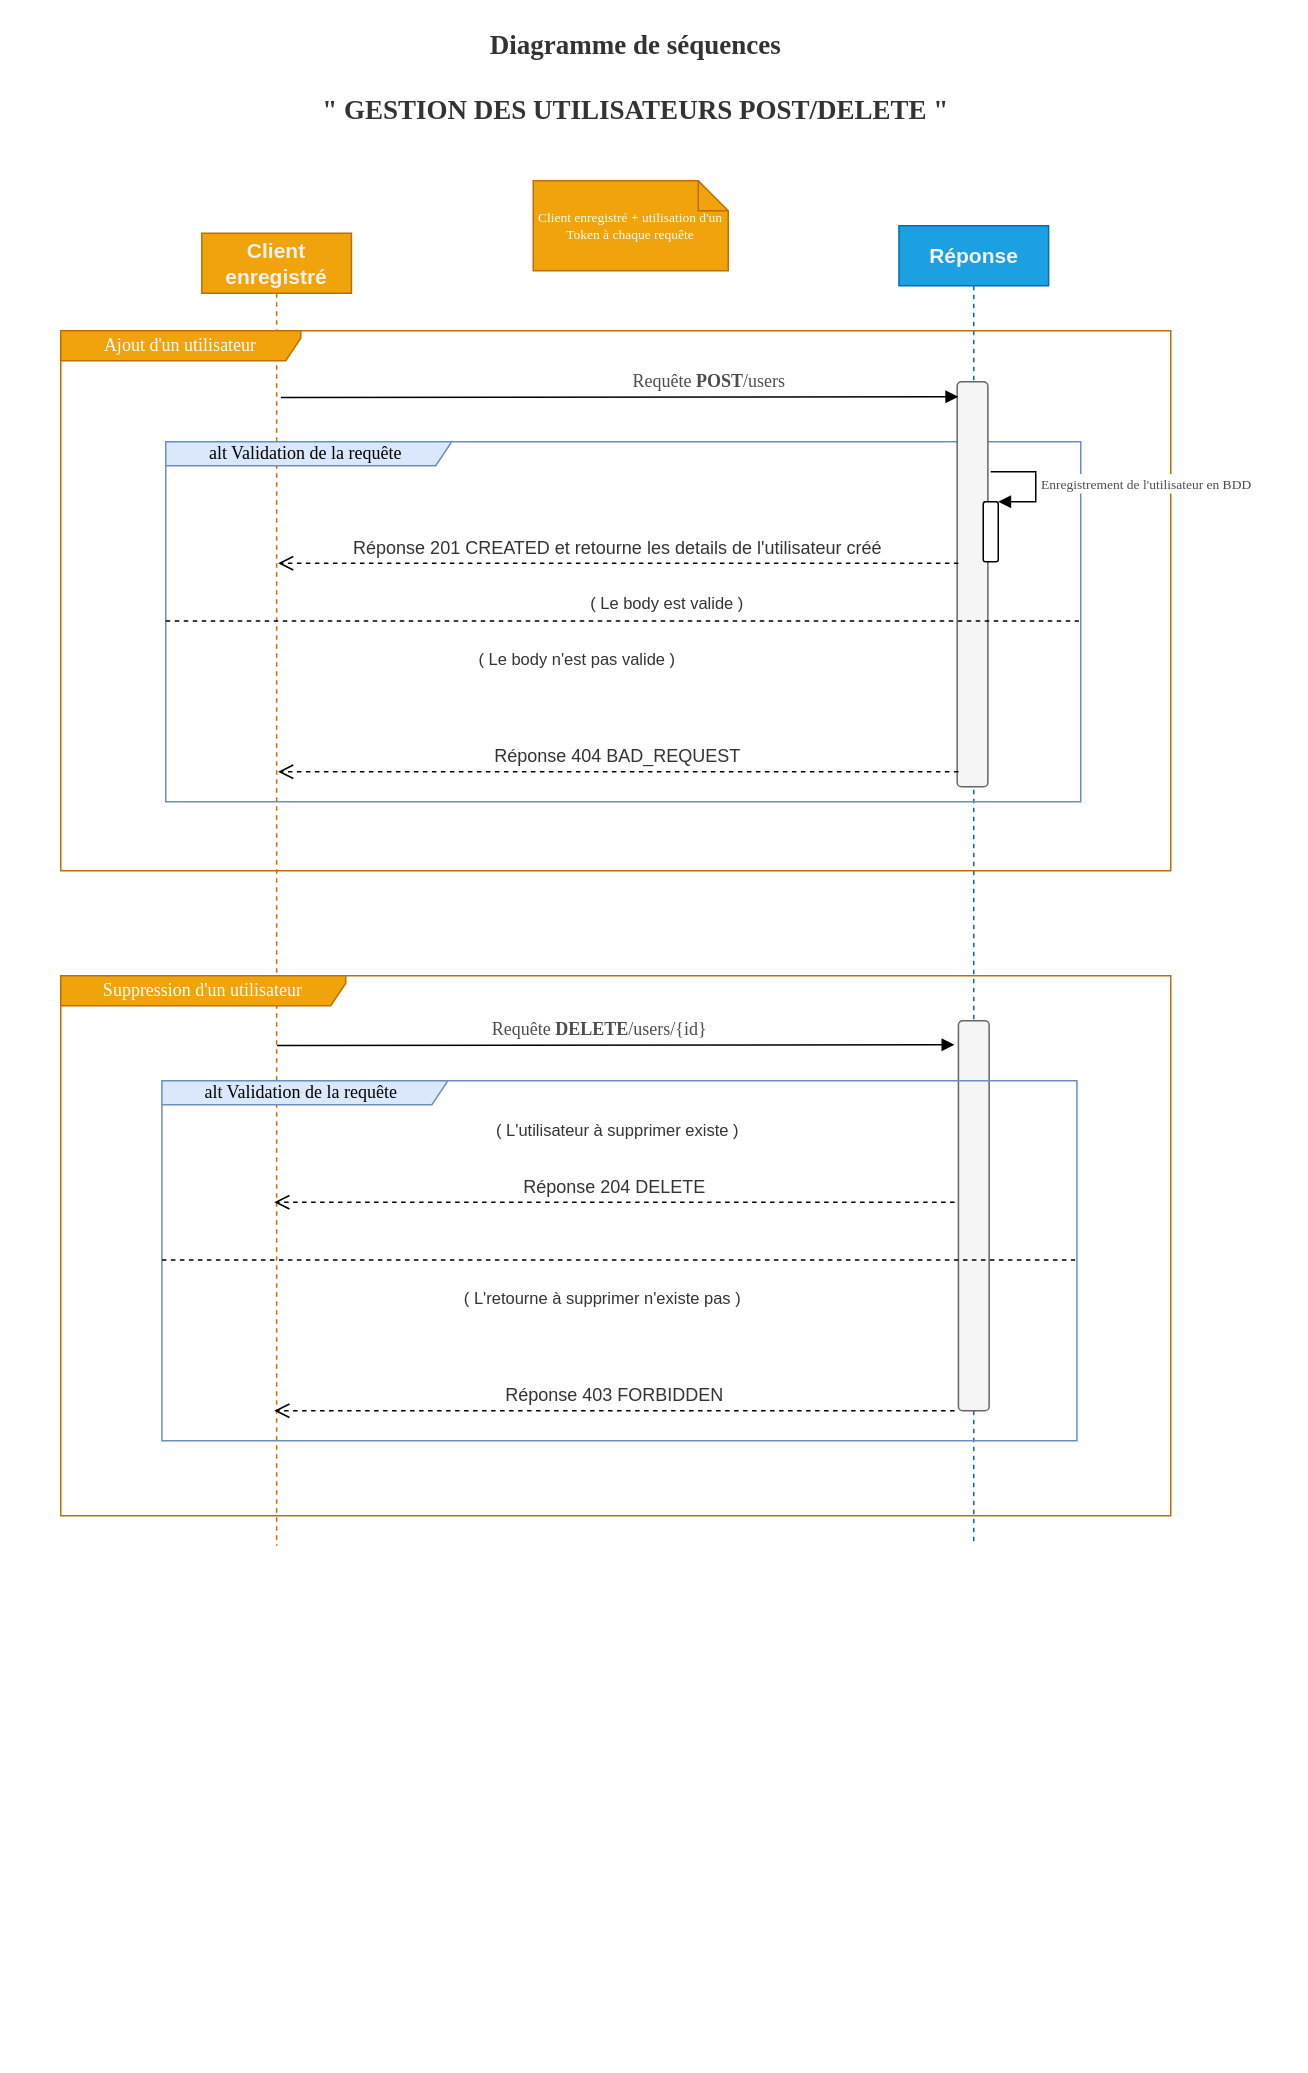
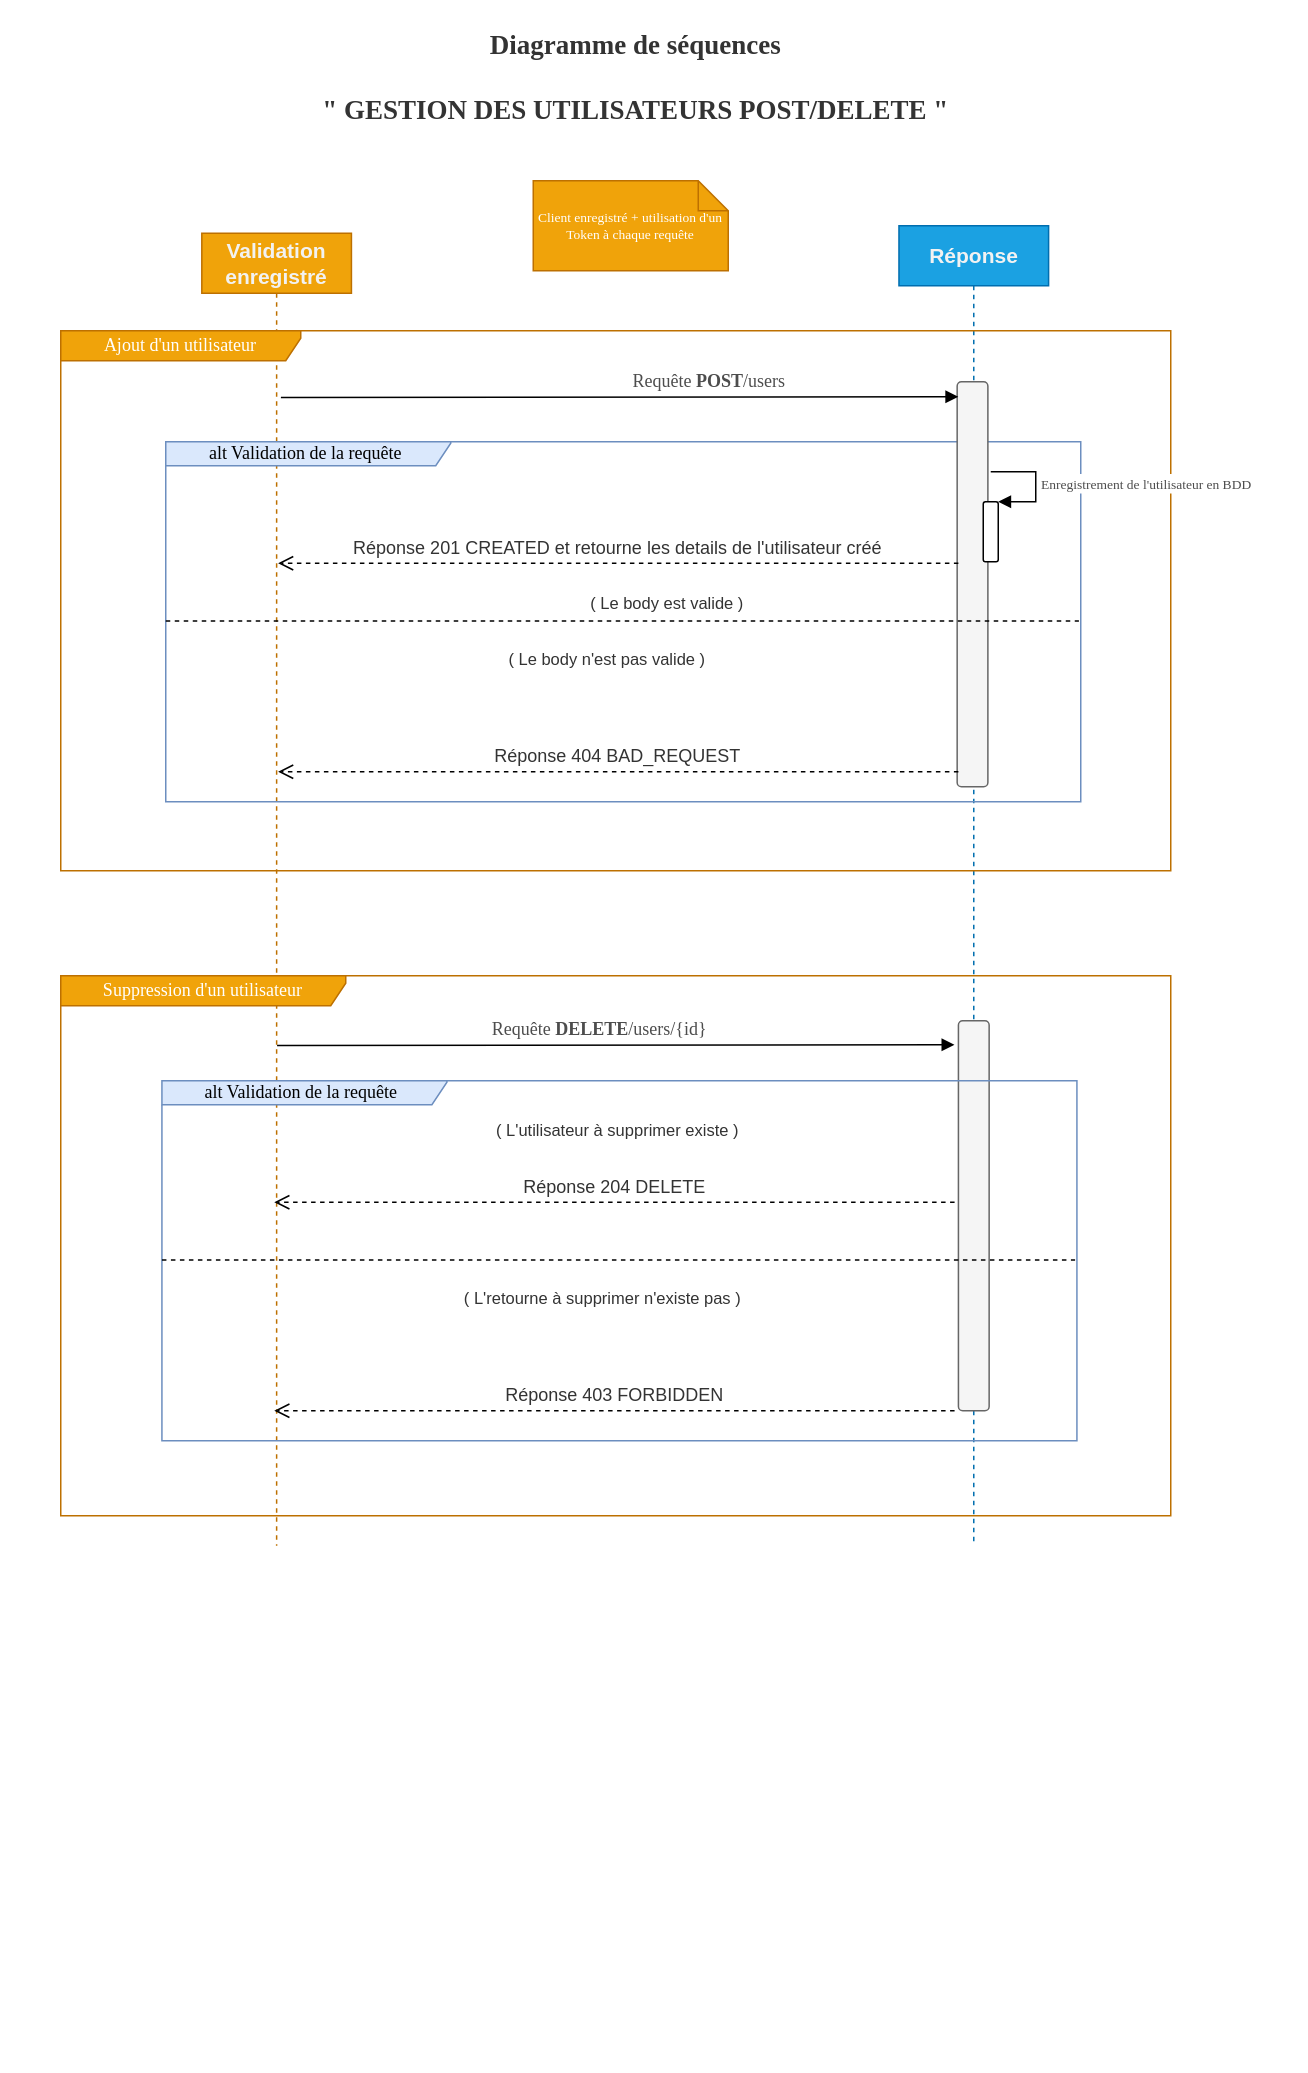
  <mxCell id="0" />
  <mxCell id="1" parent="0" />
  <mxCell id="2" value="Diagramme de séquences&lt;br&gt;&lt;br&gt;&quot; GESTION DES UTILISATEURS POST/DELETE &quot;" style="text;html=1;strokeColor=none;fillColor=none;align=center;verticalAlign=middle;whiteSpace=wrap;rounded=0;labelBackgroundColor=default;fontFamily=Verdana;fontSize=18;fontColor=#333333;fontStyle=1" parent="1" vertex="1"><mxGeometry x="155" y="20" width="536.5" height="63.75" as="geometry" /></mxCell>
  <mxCell id="3" value="" style="group" parent="1" vertex="1" connectable="0"><mxGeometry x="20" y="150" width="830" height="1210" as="geometry" /></mxCell>
  <mxCell id="4" value="&lt;font color=&quot;#f2f2f2&quot;&gt;&lt;span style=&quot;font-size: 14px;&quot;&gt;&lt;b&gt;Réponse&lt;/b&gt;&lt;/span&gt;&lt;/font&gt;" style="shape=umlLifeline;perimeter=lifelinePerimeter;whiteSpace=wrap;html=1;container=1;collapsible=0;recursiveResize=0;outlineConnect=0;fillColor=#1ba1e2;fontColor=#ffffff;strokeColor=#006EAF;" parent="3" vertex="1"><mxGeometry x="578.81" width="99.75" height="880" as="geometry" /></mxCell>
- <mxCell id="5" value="&lt;b&gt;&lt;font style=&quot;font-size: 14px;&quot; color=&quot;#f2f2f2&quot;&gt;Client&lt;br&gt;enregistré&lt;br&gt;&lt;/font&gt;&lt;/b&gt;" style="shape=umlLifeline;perimeter=lifelinePerimeter;whiteSpace=wrap;html=1;container=1;collapsible=0;recursiveResize=0;outlineConnect=0;fillColor=#f0a30a;fontColor=#000000;strokeColor=#BD7000;" parent="3" vertex="1"><mxGeometry x="114.04" y="5" width="99.75" height="875" as="geometry" /></mxCell>
+ <mxCell id="5" value="&lt;b&gt;&lt;font style=&quot;font-size: 14px;&quot; color=&quot;#f2f2f2&quot;&gt;Validation&lt;br&gt;enregistré&lt;br&gt;&lt;/font&gt;&lt;/b&gt;" style="shape=umlLifeline;perimeter=lifelinePerimeter;whiteSpace=wrap;html=1;container=1;collapsible=0;recursiveResize=0;outlineConnect=0;fillColor=#f0a30a;fontColor=#000000;strokeColor=#BD7000;" parent="3" vertex="1"><mxGeometry x="114.04" y="5" width="99.75" height="875" as="geometry" /></mxCell>
  <mxCell id="6" value="&lt;font style=&quot;font-size: 9px;&quot; color=&quot;#ffffff&quot;&gt;Client enregistré + utilisation d'un&lt;br&gt;Token à chaque requête&lt;br&gt;&lt;/font&gt;" style="shape=note;size=20;whiteSpace=wrap;html=1;rounded=1;fontFamily=Verdana;fontSize=9;fillColor=#f0a30a;strokeColor=#BD7000;fontColor=#000000;" parent="3" vertex="1"><mxGeometry x="335" y="-30" width="130" height="60" as="geometry" /></mxCell>
  <mxCell id="7" value="&lt;font color=&quot;#ffffff&quot;&gt;Ajout d'un utilisateur&lt;/font&gt;" style="shape=umlFrame;whiteSpace=wrap;html=1;rounded=1;fontFamily=Verdana;fontSize=12;width=160;height=20;fillColor=#f0a30a;strokeColor=#BD7000;fontColor=#000000;" parent="3" vertex="1"><mxGeometry x="20" y="70" width="740" height="360" as="geometry" /></mxCell>
  <mxCell id="8" value="&lt;font color=&quot;#ffffff&quot;&gt;Suppression d'un utilisateur&lt;/font&gt;" style="shape=umlFrame;whiteSpace=wrap;html=1;rounded=1;fontFamily=Verdana;fontSize=12;width=190;height=20;fillColor=#f0a30a;strokeColor=#BD7000;fontColor=#000000;" vertex="1" parent="3"><mxGeometry x="20" y="500" width="740" height="360" as="geometry" /></mxCell>
  <mxCell id="9" value="&lt;font style=&quot;border-color: var(--border-color); font-family: Helvetica; font-size: 14px;&quot; color=&quot;#333333&quot;&gt;&amp;nbsp;&lt;/font&gt;&lt;font color=&quot;#4d4d4d&quot;&gt;Requête &lt;b&gt;DELETE&lt;/b&gt;/users/{id}&lt;/font&gt;" style="text;html=1;align=center;verticalAlign=middle;resizable=0;points=[];autosize=1;strokeColor=none;fillColor=none;fontFamily=Verdana;" vertex="1" parent="3"><mxGeometry x="277.45" y="520" width="200" height="30" as="geometry" /></mxCell>
  <mxCell id="10" value="" style="html=1;verticalAlign=bottom;endArrow=block;rounded=0;fontSize=14;fontColor=#F2F2F2;startSize=11;exitX=1.083;exitY=0.006;exitDx=0;exitDy=0;exitPerimeter=0;" edge="1" parent="3"><mxGeometry width="80" relative="1" as="geometry"><mxPoint x="164.222" y="546.52" as="sourcePoint" /><mxPoint x="615.783" y="546" as="targetPoint" /></mxGeometry></mxCell>
  <mxCell id="11" value="" style="html=1;points=[];perimeter=orthogonalPerimeter;fontSize=14;fillColor=#f5f5f5;strokeColor=#666666;rounded=1;arcSize=14;fontColor=#333333;" parent="3" vertex="1"><mxGeometry x="618.45" y="530" width="20.48" height="260" as="geometry" /></mxCell>
  <mxCell id="12" value="alt Validation de la requête&amp;nbsp;" style="shape=umlFrame;whiteSpace=wrap;html=1;rounded=1;fontFamily=Verdana;fontSize=12;width=190;height=16;fillColor=#dae8fc;strokeColor=#6c8ebf;" vertex="1" parent="3"><mxGeometry x="87.45" y="570" width="610" height="240" as="geometry" /></mxCell>
  <mxCell id="13" value="&lt;font style=&quot;font-size: 12px;&quot; color=&quot;#333333&quot;&gt;Réponse 204 DELETE&lt;/font&gt;" style="html=1;verticalAlign=bottom;endArrow=open;dashed=1;endSize=8;rounded=0;fontSize=14;fontColor=#F0A30A;entryX=0.9;entryY=0.4;entryDx=0;entryDy=0;entryPerimeter=0;" edge="1" parent="3"><mxGeometry relative="1" as="geometry"><mxPoint x="615.893" y="651" as="sourcePoint" /><mxPoint x="162.353" y="651" as="targetPoint" /></mxGeometry></mxCell>
  <mxCell id="14" value="" style="endArrow=none;dashed=1;html=1;rounded=0;fontFamily=Verdana;fontSize=9;fontColor=#4D4D4D;exitX=0;exitY=0.71;exitDx=0;exitDy=0;exitPerimeter=0;entryX=0.998;entryY=0.71;entryDx=0;entryDy=0;entryPerimeter=0;" edge="1" parent="3"><mxGeometry width="50" height="50" relative="1" as="geometry"><mxPoint x="87.45" y="689.58" as="sourcePoint" /><mxPoint x="696.23" y="689.58" as="targetPoint" /></mxGeometry></mxCell>
  <mxCell id="15" value="&lt;font style=&quot;font-size: 12px;&quot; color=&quot;#333333&quot;&gt;Réponse 403 FORBIDDEN&lt;/font&gt;" style="html=1;verticalAlign=bottom;endArrow=open;dashed=1;endSize=8;rounded=0;fontSize=14;fontColor=#F0A30A;entryX=0.9;entryY=0.4;entryDx=0;entryDy=0;entryPerimeter=0;" edge="1" parent="3"><mxGeometry relative="1" as="geometry"><mxPoint x="615.893" y="790" as="sourcePoint" /><mxPoint x="162.353" y="790" as="targetPoint" /></mxGeometry></mxCell>
  <mxCell id="16" value="&lt;span style=&quot;color: rgb(51, 51, 51); font-family: Helvetica; font-size: 11px;&quot;&gt;( L'utilisateur à supprimer existe )&lt;/span&gt;" style="text;html=1;align=center;verticalAlign=middle;resizable=0;points=[];autosize=1;strokeColor=none;fillColor=none;fontFamily=Verdana;" vertex="1" parent="3"><mxGeometry x="296.01" y="588" width="190" height="30" as="geometry" /></mxCell>
  <mxCell id="17" value="&lt;span style=&quot;color: rgb(51, 51, 51); font-family: Helvetica; font-size: 11px;&quot;&gt;( L'retourne à supprimer n'existe pas )&lt;/span&gt;" style="text;html=1;align=center;verticalAlign=middle;resizable=0;points=[];autosize=1;strokeColor=none;fillColor=none;fontFamily=Verdana;" vertex="1" parent="3"><mxGeometry x="276.01" y="700" width="210" height="30" as="geometry" /></mxCell>
  <mxCell id="18" value="&lt;font style=&quot;border-color: var(--border-color); font-family: Helvetica; font-size: 14px;&quot; color=&quot;#333333&quot;&gt;&amp;nbsp;&lt;/font&gt;&lt;font color=&quot;#4d4d4d&quot;&gt;Requête &lt;b&gt;POST&lt;/b&gt;/users&lt;/font&gt;" style="text;html=1;align=center;verticalAlign=middle;resizable=0;points=[];autosize=1;strokeColor=none;fillColor=none;fontFamily=Verdana;" parent="1" vertex="1"><mxGeometry x="395" y="238" width="150" height="30" as="geometry" /></mxCell>
  <mxCell id="19" value="alt Validation de la requête&amp;nbsp;" style="shape=umlFrame;whiteSpace=wrap;html=1;rounded=1;fontFamily=Verdana;fontSize=12;width=190;height=16;fillColor=#dae8fc;strokeColor=#6c8ebf;" parent="1" vertex="1"><mxGeometry x="110" y="294" width="610" height="240" as="geometry" /></mxCell>
  <mxCell id="20" value="" style="html=1;points=[];perimeter=orthogonalPerimeter;fontSize=14;fillColor=#f5f5f5;strokeColor=#666666;rounded=1;arcSize=14;fontColor=#333333;" parent="1" vertex="1"><mxGeometry x="637.61" y="254" width="20.48" height="270" as="geometry" /></mxCell>
  <mxCell id="21" value="&lt;font style=&quot;font-size: 12px;&quot; color=&quot;#333333&quot;&gt;Réponse 201 CREATED et retourne les details de l'utilisateur créé&lt;/font&gt;" style="html=1;verticalAlign=bottom;endArrow=open;dashed=1;endSize=8;rounded=0;fontSize=14;fontColor=#F0A30A;entryX=0.9;entryY=0.4;entryDx=0;entryDy=0;entryPerimeter=0;" parent="1" edge="1"><mxGeometry relative="1" as="geometry"><mxPoint x="638.443" y="375" as="sourcePoint" /><mxPoint x="184.903" y="375" as="targetPoint" /></mxGeometry></mxCell>
  <mxCell id="22" value="" style="html=1;points=[];perimeter=orthogonalPerimeter;rounded=1;fontFamily=Verdana;fontSize=11;fontColor=#333333;" parent="1" vertex="1"><mxGeometry x="655" y="334" width="10" height="40" as="geometry" /></mxCell>
  <mxCell id="23" value="&lt;font style=&quot;font-size: 9px;&quot; color=&quot;#4d4d4d&quot;&gt;Enregistrement de l'utilisateur en BDD&lt;/font&gt;" style="edgeStyle=orthogonalEdgeStyle;html=1;align=left;spacingLeft=2;endArrow=block;rounded=0;entryX=1;entryY=0;fontFamily=Verdana;fontSize=11;fontColor=#333333;" parent="1" target="22" edge="1"><mxGeometry relative="1" as="geometry"><mxPoint x="660" y="314" as="sourcePoint" /><Array as="points"><mxPoint x="690" y="314" /></Array></mxGeometry></mxCell>
  <mxCell id="24" value="" style="endArrow=none;dashed=1;html=1;rounded=0;fontFamily=Verdana;fontSize=9;fontColor=#4D4D4D;exitX=0;exitY=0.71;exitDx=0;exitDy=0;exitPerimeter=0;entryX=0.998;entryY=0.71;entryDx=0;entryDy=0;entryPerimeter=0;" parent="1" edge="1"><mxGeometry width="50" height="50" relative="1" as="geometry"><mxPoint x="110" y="413.58" as="sourcePoint" /><mxPoint x="718.78" y="413.58" as="targetPoint" /></mxGeometry></mxCell>
  <mxCell id="25" value="&lt;font style=&quot;font-size: 12px;&quot; color=&quot;#333333&quot;&gt;Réponse 404 BAD_REQUEST&lt;/font&gt;" style="html=1;verticalAlign=bottom;endArrow=open;dashed=1;endSize=8;rounded=0;fontSize=14;fontColor=#F0A30A;entryX=0.9;entryY=0.4;entryDx=0;entryDy=0;entryPerimeter=0;" parent="1" edge="1"><mxGeometry relative="1" as="geometry"><mxPoint x="638.443" y="514" as="sourcePoint" /><mxPoint x="184.903" y="514" as="targetPoint" /></mxGeometry></mxCell>
  <mxCell id="26" value="&lt;span style=&quot;color: rgb(51, 51, 51); font-family: Helvetica; font-size: 11px;&quot;&gt;( Le body est valide )&lt;/span&gt;" style="text;html=1;align=center;verticalAlign=middle;resizable=0;points=[];autosize=1;strokeColor=none;fillColor=none;fontFamily=Verdana;" parent="1" vertex="1"><mxGeometry x="378.56" y="387" width="130" height="30" as="geometry" /></mxCell>
- <mxCell id="27" value="&lt;span style=&quot;color: rgb(51, 51, 51); font-family: Helvetica; font-size: 11px;&quot;&gt;( Le body n'est pas valide )&lt;/span&gt;" style="text;html=1;align=center;verticalAlign=middle;resizable=0;points=[];autosize=1;strokeColor=none;fillColor=none;fontFamily=Verdana;" parent="1" vertex="1"><mxGeometry x="308.56" y="424" width="150" height="30" as="geometry" /></mxCell>
+ <mxCell id="27" value="&lt;span style=&quot;color: rgb(51, 51, 51); font-family: Helvetica; font-size: 11px;&quot;&gt;( Le body n'est pas valide )&lt;/span&gt;" style="text;html=1;align=center;verticalAlign=middle;resizable=0;points=[];autosize=1;strokeColor=none;fillColor=none;fontFamily=Verdana;" parent="1" vertex="1"><mxGeometry x="328.56" y="424" width="150" height="30" as="geometry" /></mxCell>
  <mxCell id="28" value="" style="html=1;verticalAlign=bottom;endArrow=block;rounded=0;fontSize=14;fontColor=#F2F2F2;startSize=11;exitX=1.083;exitY=0.006;exitDx=0;exitDy=0;exitPerimeter=0;" parent="1" edge="1"><mxGeometry width="80" relative="1" as="geometry"><mxPoint x="186.772" y="264.52" as="sourcePoint" /><mxPoint x="638.333" y="264" as="targetPoint" /></mxGeometry></mxCell>
